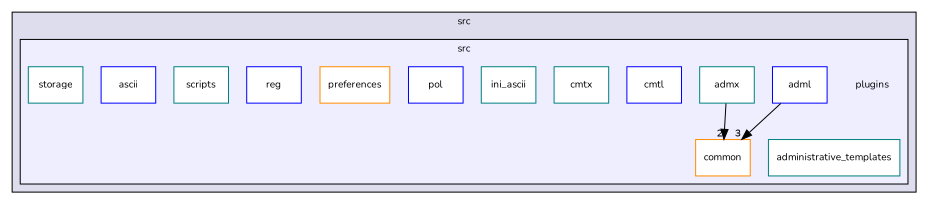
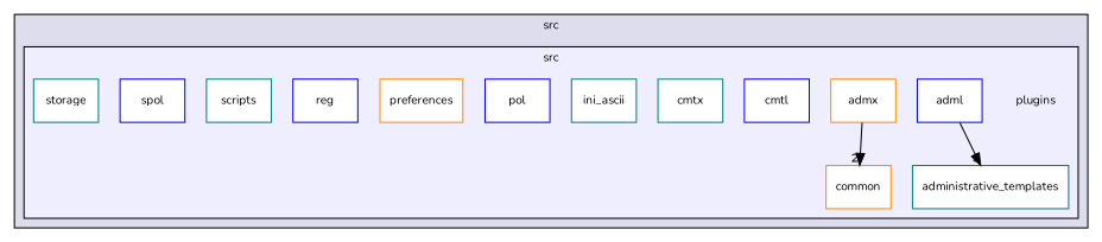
  digraph {
    compound=true
    fontname=Nunito
    node [color=blue fontname=Nunito fontsize=10 shape=box fillcolor=white style=filled]
    edge [fontname=Nunito labeldistance=1.5 labelfontname=Helvetica labelfontsize=10]
    n1 [label=plugins shape=plaintext fillcolor="" style=""]
    n2 [color=teal label=administrative_templates]
    n3 [label=adml]
-   n4 [color=teal label=admx]
+   n4 [color=darkorange label=admx]
    n5 [label=cmtl]
    n6 [color=teal label=cmtx]
    n7 [color=darkorange label=common]
    n8 [color=teal label=ini_ascii]
    n9 [label=pol]
    n10 [color=darkorange label=preferences]
    n11 [label=reg]
    n12 [color=teal label=scripts]
-   n13 [label=ascii]
+   n13 [label=spol]
    n14 [color=teal label=storage]
    subgraph cluster_1 {
      bgcolor="#ddddee"
      fontsize=10
      label=src
      pencolor=black
      subgraph cluster_2 {
        bgcolor="#eeeeff"
        fontsize=10
        label=src
        pencolor=black
        n1
        n2
        n3
        n4
        n5
        n6
        n7
        n8
        n9
        n10
        n11
        n12
        n13
        n14
      }
    }
-   n3 -> n7 [headlabel=3]
+   n3 -> n2 [headlabel=3]
    n4 -> n7 [headlabel=2]
  }
